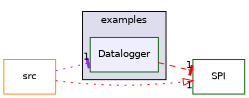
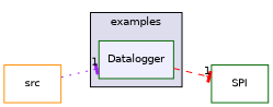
  digraph {
    compound=true
    rankdir=LR
    node [color=darkgreen fontname=Helvetica fontsize=10 shape=box style=filled]
    edge [arrowhead=tee color=red headlabel=1 labeldistance=1.5 labelfontname=Helvetica labelfontsize=10 style=dotted]
    n1 [fillcolor="#eeeeff" label=Datalogger pencolor=black]
    n2 [label=SPI style=""]
    n3 [color=darkorange fillcolor=white label=src]
    subgraph cluster_1 {
      bgcolor="#ddddee"
      fontname=Helvetica
      fontsize=10
      label=examples
      pencolor=black
      n1
    }
    n1 -> n2 [style=dashed]
    n3 -> n1 [color=purple]
-   n3 -> n2 [arrowhead=onormal]
  }
